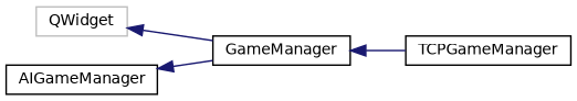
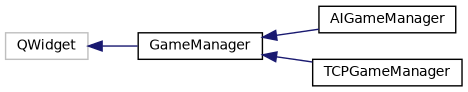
  digraph {
    rankdir=LR
    node [color=black fillcolor=white fontname=Helvetica fontsize=10 shape=record style=filled]
    edge [color=midnightblue dir=back fontname=Helvetica fontsize=10 labelfontname=Helvetica labelfontsize=10 style=solid]
    n1 [color=grey75 height=0.2 label=QWidget width=0.4]
    n2 [height=0.2 label=GameManager width=0.4]
    n3 [height=0.2 label=AIGameManager width=0.4]
    n4 [height=0.2 label=TCPGameManager width=0.4]
    n1 -> n2
-   n3 -> n2
+   n2 -> n3
    n2 -> n4
  }
